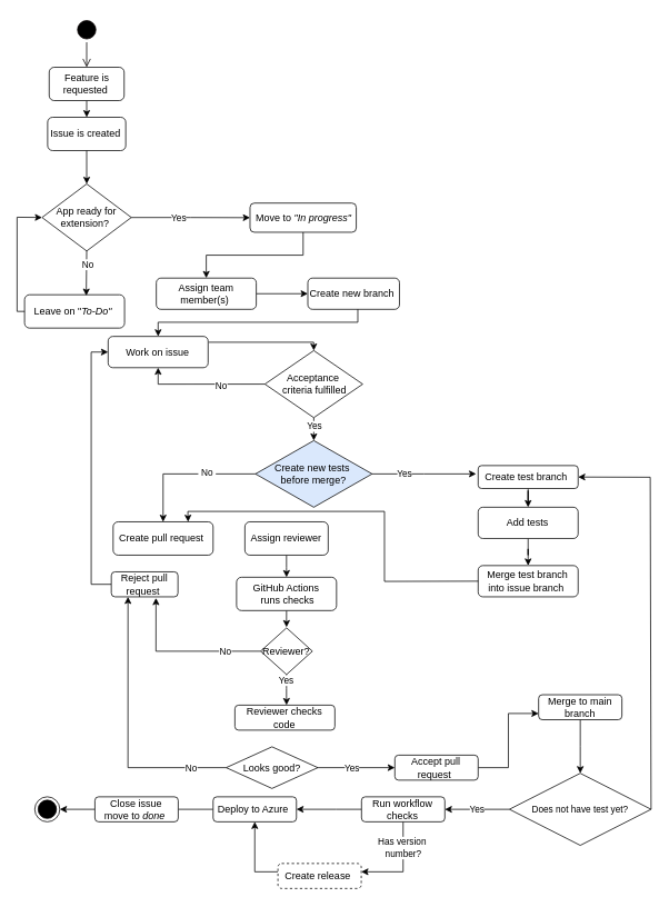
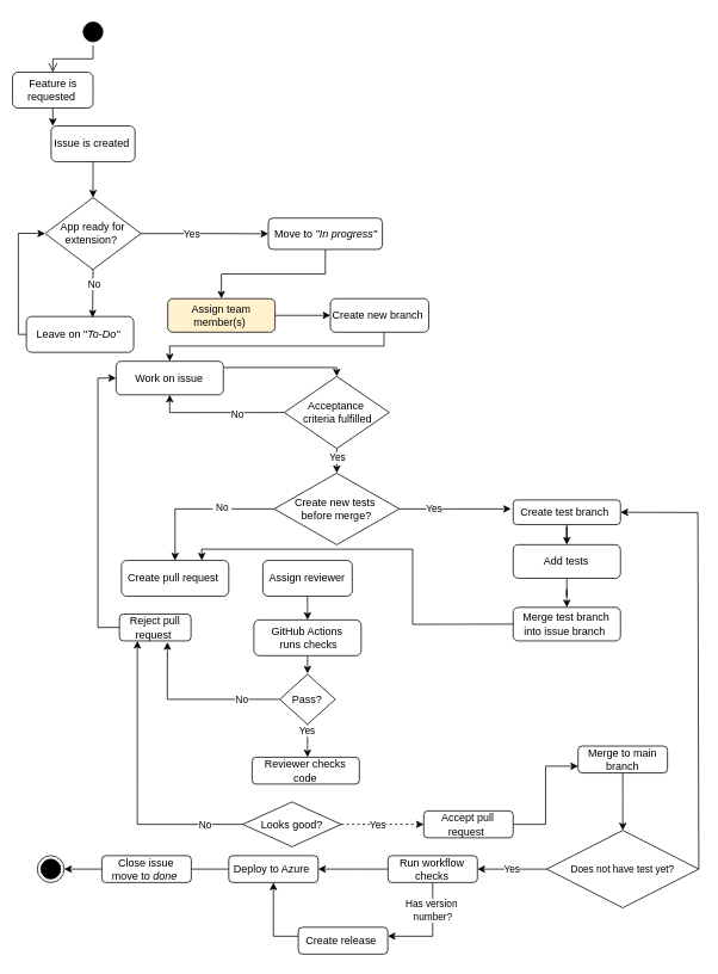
  <mxCell id="0" />
  <mxCell id="1" parent="0" />
  <mxCell id="2" value="" style="ellipse;html=1;shape=startState;fillColor=#000000;strokeColor=#080000;" parent="1" vertex="1"><mxGeometry x="88.56" y="20" width="30" height="30" as="geometry" /></mxCell>
  <mxCell id="3" value="" style="edgeStyle=orthogonalEdgeStyle;html=1;verticalAlign=bottom;endArrow=open;endSize=8;strokeColor=#050000;rounded=0;entryX=0.5;entryY=0;entryDx=0;entryDy=0;" parent="1" source="2" target="5" edge="1"><mxGeometry relative="1" as="geometry"><mxPoint x="103.56" y="90" as="targetPoint" /></mxGeometry></mxCell>
  <mxCell id="4" value="" style="edgeStyle=orthogonalEdgeStyle;rounded=0;orthogonalLoop=1;jettySize=auto;html=1;" parent="1" source="5" target="6" edge="1"><mxGeometry relative="1" as="geometry"><Array as="points"><mxPoint x="103.56" y="150" /><mxPoint x="103.56" y="150" /></Array></mxGeometry></mxCell>
- <mxCell id="5" value="Feature is requested&amp;nbsp;" style="rounded=1;whiteSpace=wrap;html=1;" parent="1" vertex="1"><mxGeometry x="58.56" y="80" width="90" height="40" as="geometry" /></mxCell>
+ <mxCell id="5" value="Feature is requested&amp;nbsp;" style="rounded=1;whiteSpace=wrap;html=1;" parent="1" vertex="1"><mxGeometry x="13.56" y="80" width="90" height="40" as="geometry" /></mxCell>
  <mxCell id="6" value="Issue is created&amp;nbsp;" style="whiteSpace=wrap;html=1;rounded=1;" parent="1" vertex="1"><mxGeometry x="56.69" y="140" width="93.75" height="40" as="geometry" /></mxCell>
  <mxCell id="7" value="Leave on &quot;&lt;i&gt;To-Do&quot;&lt;/i&gt;&amp;nbsp;" style="whiteSpace=wrap;html=1;rounded=1;" parent="1" vertex="1"><mxGeometry x="29" y="353" width="120" height="40" as="geometry" /></mxCell>
  <mxCell id="8" value="" style="edgeStyle=orthogonalEdgeStyle;rounded=0;orthogonalLoop=1;jettySize=auto;html=1;" parent="1" source="9" target="11" edge="1"><mxGeometry relative="1" as="geometry" /></mxCell>
  <mxCell id="9" value="Move to&lt;i&gt;&amp;nbsp;&quot;In progress&quot;&lt;/i&gt;" style="whiteSpace=wrap;html=1;rounded=1;" parent="1" vertex="1"><mxGeometry x="299.62" y="243" width="127.5" height="35" as="geometry" /></mxCell>
  <mxCell id="10" value="" style="edgeStyle=orthogonalEdgeStyle;rounded=0;orthogonalLoop=1;jettySize=auto;html=1;" parent="1" source="11" target="13" edge="1"><mxGeometry relative="1" as="geometry" /></mxCell>
- <mxCell id="11" value="Assign team member(s)&amp;nbsp;" style="whiteSpace=wrap;html=1;rounded=1;" parent="1" vertex="1"><mxGeometry x="187.12" y="333" width="120" height="37.5" as="geometry" /></mxCell>
+ <mxCell id="11" value="Assign team member(s)&amp;nbsp;" style="whiteSpace=wrap;html=1;rounded=1;fillColor=#fff2cc;" parent="1" vertex="1"><mxGeometry x="187.12" y="333" width="120" height="37.5" as="geometry" /></mxCell>
  <mxCell id="12" value="" style="edgeStyle=orthogonalEdgeStyle;rounded=0;orthogonalLoop=1;jettySize=auto;html=1;exitX=0;exitY=1;exitDx=0;exitDy=0;entryX=0.5;entryY=0;entryDx=0;entryDy=0;" parent="1" target="14" edge="1"><mxGeometry relative="1" as="geometry"><mxPoint x="369.31" y="353" as="sourcePoint" /><mxPoint x="210.26" y="393.513" as="targetPoint" /><Array as="points"><mxPoint x="429" y="353" /><mxPoint x="429" y="386" /><mxPoint x="189" y="386" /></Array></mxGeometry></mxCell>
  <mxCell id="13" value="Create new branch&amp;nbsp;" style="whiteSpace=wrap;html=1;rounded=1;" parent="1" vertex="1"><mxGeometry x="369" y="333" width="110" height="37.5" as="geometry" /></mxCell>
  <mxCell id="14" value="Work on issue" style="whiteSpace=wrap;html=1;rounded=1;" parent="1" vertex="1"><mxGeometry x="129.31" y="403" width="120" height="37.5" as="geometry" /></mxCell>
  <mxCell id="15" value="" style="edgeStyle=orthogonalEdgeStyle;rounded=0;orthogonalLoop=1;jettySize=auto;html=1;" parent="1" source="16" target="18" edge="1"><mxGeometry relative="1" as="geometry" /></mxCell>
  <mxCell id="16" value="Create test branch&amp;nbsp;" style="whiteSpace=wrap;html=1;rounded=1;" parent="1" vertex="1"><mxGeometry x="573.44" y="558" width="120" height="27.5" as="geometry" /></mxCell>
  <mxCell id="17" value="" style="edgeStyle=orthogonalEdgeStyle;rounded=0;orthogonalLoop=1;jettySize=auto;html=1;" parent="1" source="18" target="19" edge="1"><mxGeometry relative="1" as="geometry" /></mxCell>
  <mxCell id="18" value="Add tests" style="whiteSpace=wrap;html=1;rounded=1;" parent="1" vertex="1"><mxGeometry x="573.44" y="608" width="120" height="37.5" as="geometry" /></mxCell>
  <mxCell id="19" value="Merge test branch into issue branch&amp;nbsp;" style="whiteSpace=wrap;html=1;rounded=1;" parent="1" vertex="1"><mxGeometry x="573.44" y="678" width="120" height="37.5" as="geometry" /></mxCell>
  <mxCell id="20" style="edgeStyle=orthogonalEdgeStyle;rounded=0;orthogonalLoop=1;jettySize=auto;html=1;exitX=0.5;exitY=1;exitDx=0;exitDy=0;" parent="1" source="21" edge="1" target="50"><mxGeometry relative="1" as="geometry"><mxPoint x="343.44" y="745.5" as="targetPoint" /></mxGeometry></mxCell>
  <mxCell id="21" value="GitHub Actions&lt;div&gt;&amp;nbsp;runs checks&lt;/div&gt;" style="whiteSpace=wrap;html=1;rounded=1;" parent="1" vertex="1"><mxGeometry x="283.44" y="692" width="120" height="40" as="geometry" /></mxCell>
  <mxCell id="22" value="" style="edgeStyle=orthogonalEdgeStyle;rounded=0;orthogonalLoop=1;jettySize=auto;html=1;exitX=0;exitY=0.5;exitDx=0;exitDy=0;" parent="1" source="63" target="24" edge="1"><mxGeometry relative="1" as="geometry"><mxPoint x="341.56" y="555.5" as="sourcePoint" /></mxGeometry></mxCell>
  <mxCell id="23" value="&amp;nbsp;No&amp;nbsp;" style="edgeLabel;html=1;align=center;verticalAlign=middle;resizable=0;points=[];" parent="22" vertex="1" connectable="0"><mxGeometry x="-0.297" y="-2" relative="1" as="geometry"><mxPoint as="offset" /></mxGeometry></mxCell>
  <mxCell id="24" value="Create pull request&amp;nbsp;" style="whiteSpace=wrap;html=1;rounded=1;" parent="1" vertex="1"><mxGeometry x="135.32" y="625.5" width="120" height="40" as="geometry" /></mxCell>
  <mxCell id="25" style="edgeStyle=orthogonalEdgeStyle;rounded=0;orthogonalLoop=1;jettySize=auto;html=1;" edge="1" parent="1" source="26" target="21"><mxGeometry relative="1" as="geometry"><Array as="points"><mxPoint x="343" y="680" /><mxPoint x="343" y="680" /></Array></mxGeometry></mxCell>
  <mxCell id="26" value="Assign reviewer" style="whiteSpace=wrap;html=1;rounded=1;" parent="1" vertex="1"><mxGeometry x="293.44" y="625.5" width="100" height="40" as="geometry" /></mxCell>
  <mxCell id="27" value="Yes" style="edgeStyle=orthogonalEdgeStyle;rounded=0;orthogonalLoop=1;jettySize=auto;html=1;" parent="1" source="50" target="30" edge="1"><mxGeometry x="-0.632" relative="1" as="geometry"><mxPoint x="343.44" y="775.5" as="sourcePoint" /><Array as="points"><mxPoint x="343.13" y="825.5" /><mxPoint x="343.13" y="825.5" /></Array><mxPoint as="offset" /></mxGeometry></mxCell>
  <mxCell id="28" style="edgeStyle=orthogonalEdgeStyle;rounded=0;orthogonalLoop=1;jettySize=auto;html=1;entryX=0;entryY=0.5;entryDx=0;entryDy=0;" edge="1" parent="1" source="29" target="14"><mxGeometry relative="1" as="geometry"><Array as="points"><mxPoint x="109" y="700" /><mxPoint x="109" y="422" /></Array></mxGeometry></mxCell>
  <mxCell id="29" value="Reject pull request&amp;nbsp;" style="rounded=1;whiteSpace=wrap;html=1;" parent="1" vertex="1"><mxGeometry x="133.13" y="685.5" width="80" height="30" as="geometry" /></mxCell>
  <mxCell id="30" value="Reviewer checks code" style="whiteSpace=wrap;html=1;rounded=1;" parent="1" vertex="1"><mxGeometry x="281.44" y="845.5" width="120" height="30" as="geometry" /></mxCell>
  <mxCell id="31" style="edgeStyle=orthogonalEdgeStyle;rounded=0;orthogonalLoop=1;jettySize=auto;html=1;entryX=0;entryY=0.75;entryDx=0;entryDy=0;" edge="1" parent="1" source="32" target="35"><mxGeometry relative="1" as="geometry"><mxPoint x="551" y="843" as="targetPoint" /></mxGeometry></mxCell>
  <mxCell id="32" value="Accept pull request&amp;nbsp;" style="whiteSpace=wrap;html=1;rounded=1;" parent="1" vertex="1"><mxGeometry x="473.44" y="905.5" width="100" height="30" as="geometry" /></mxCell>
  <mxCell id="33" value="Yes" style="edgeStyle=orthogonalEdgeStyle;rounded=0;orthogonalLoop=1;jettySize=auto;html=1;" parent="1" target="39" edge="1"><mxGeometry x="0.007" relative="1" as="geometry"><Array as="points"><mxPoint x="611" y="970" /><mxPoint x="611" y="970" /></Array><mxPoint x="611.058" y="970.529" as="sourcePoint" /><mxPoint as="offset" /></mxGeometry></mxCell>
  <mxCell id="34" style="edgeStyle=orthogonalEdgeStyle;rounded=0;orthogonalLoop=1;jettySize=auto;html=1;entryX=0.5;entryY=0;entryDx=0;entryDy=0;" edge="1" parent="1" source="35"><mxGeometry relative="1" as="geometry"><mxPoint x="696" y="927.25" as="targetPoint" /></mxGeometry></mxCell>
  <mxCell id="35" value="Merge to main branch" style="whiteSpace=wrap;html=1;rounded=1;" parent="1" vertex="1"><mxGeometry x="646" y="833" width="100" height="30" as="geometry" /></mxCell>
  <mxCell id="36" value="" style="edgeStyle=orthogonalEdgeStyle;rounded=0;orthogonalLoop=1;jettySize=auto;html=1;" parent="1" source="39" target="41" edge="1"><mxGeometry relative="1" as="geometry"><Array as="points"><mxPoint x="403.13" y="970.5" /><mxPoint x="403.13" y="970.5" /></Array></mxGeometry></mxCell>
  <mxCell id="37" value="" style="edgeStyle=orthogonalEdgeStyle;rounded=0;orthogonalLoop=1;jettySize=auto;html=1;" parent="1" source="39" target="43" edge="1"><mxGeometry relative="1" as="geometry"><Array as="points"><mxPoint x="483.44" y="1045.5" /></Array></mxGeometry></mxCell>
  <mxCell id="38" value="Has version&lt;div&gt;&amp;nbsp;number?&lt;/div&gt;" style="edgeLabel;html=1;align=center;verticalAlign=middle;resizable=0;points=[];" parent="37" vertex="1" connectable="0"><mxGeometry x="-0.76" y="-1" relative="1" as="geometry"><mxPoint x="-1" y="18" as="offset" /></mxGeometry></mxCell>
  <mxCell id="39" value="Run workflow checks" style="whiteSpace=wrap;html=1;rounded=1;" parent="1" vertex="1"><mxGeometry x="433.44" y="955.5" width="100" height="30" as="geometry" /></mxCell>
  <mxCell id="40" value="" style="edgeStyle=orthogonalEdgeStyle;rounded=0;orthogonalLoop=1;jettySize=auto;html=1;endArrow=none;" parent="1" source="41" target="46" edge="1"><mxGeometry relative="1" as="geometry" /></mxCell>
  <mxCell id="41" value="Deploy to Azure&amp;nbsp;" style="whiteSpace=wrap;html=1;rounded=1;" parent="1" vertex="1"><mxGeometry x="255.32" y="955.5" width="100" height="30" as="geometry" /></mxCell>
  <mxCell id="42" style="edgeStyle=orthogonalEdgeStyle;rounded=0;orthogonalLoop=1;jettySize=auto;html=1;entryX=0.5;entryY=1;entryDx=0;entryDy=0;" parent="1" source="43" target="41" edge="1"><mxGeometry relative="1" as="geometry"><Array as="points"><mxPoint x="305.13" y="1045.5" /></Array></mxGeometry></mxCell>
- <mxCell id="43" value="Create release&amp;nbsp;" style="whiteSpace=wrap;html=1;rounded=1;dashed=1;" parent="1" vertex="1"><mxGeometry x="333.13" y="1035.5" width="100" height="30" as="geometry" /></mxCell>
+ <mxCell id="43" value="Create release&amp;nbsp;" style="whiteSpace=wrap;html=1;rounded=1;" parent="1" vertex="1"><mxGeometry x="333.13" y="1035.5" width="100" height="30" as="geometry" /></mxCell>
  <mxCell id="44" value="" style="ellipse;html=1;shape=endState;fillColor=#000000;strokeColor=#030000;" parent="1" vertex="1"><mxGeometry x="41.26" y="955.5" width="30" height="30" as="geometry" /></mxCell>
  <mxCell id="45" style="edgeStyle=orthogonalEdgeStyle;rounded=0;orthogonalLoop=1;jettySize=auto;html=1;entryX=1;entryY=0.5;entryDx=0;entryDy=0;" parent="1" source="46" target="44" edge="1"><mxGeometry relative="1" as="geometry" /></mxCell>
  <mxCell id="46" value="Close issue&lt;div&gt;move to &lt;i&gt;done&lt;/i&gt;&amp;nbsp;&lt;/div&gt;" style="whiteSpace=wrap;html=1;rounded=1;" parent="1" vertex="1"><mxGeometry x="113.44" y="955.5" width="100" height="30" as="geometry" /></mxCell>
  <mxCell id="47" style="edgeStyle=orthogonalEdgeStyle;rounded=0;orthogonalLoop=1;jettySize=auto;html=1;entryX=0.5;entryY=1;entryDx=0;entryDy=0;exitX=0;exitY=0.5;exitDx=0;exitDy=0;" edge="1" parent="1" source="73" target="14"><mxGeometry relative="1" as="geometry"><mxPoint x="337.973" y="480.875" as="sourcePoint" /><mxPoint x="150.48" y="441" as="targetPoint" /><Array as="points"><mxPoint x="189" y="460" /></Array></mxGeometry></mxCell>
  <mxCell id="48" value="No" style="edgeLabel;html=1;align=center;verticalAlign=middle;resizable=0;points=[];" vertex="1" connectable="0" parent="47"><mxGeometry x="-0.051" y="3" relative="1" as="geometry"><mxPoint x="17" y="-2" as="offset" /></mxGeometry></mxCell>
  <mxCell id="49" value="" style="edgeStyle=orthogonalEdgeStyle;rounded=0;orthogonalLoop=1;jettySize=auto;html=1;" parent="1" target="50" edge="1"><mxGeometry relative="1" as="geometry"><mxPoint x="343.44" y="775.5" as="sourcePoint" /><mxPoint x="343.13" y="835.5" as="targetPoint" /></mxGeometry></mxCell>
- <mxCell id="50" value="Reviewer?" style="rhombus;whiteSpace=wrap;html=1;" parent="1" vertex="1"><mxGeometry x="312.34" y="752.75" width="62.19" height="56" as="geometry" /></mxCell>
+ <mxCell id="50" value="Pass?" style="rhombus;whiteSpace=wrap;html=1;" parent="1" vertex="1"><mxGeometry x="312.34" y="752.75" width="62.19" height="56" as="geometry" /></mxCell>
  <mxCell id="51" style="edgeStyle=orthogonalEdgeStyle;rounded=0;orthogonalLoop=1;jettySize=auto;html=1;entryX=0.67;entryY=1.048;entryDx=0;entryDy=0;entryPerimeter=0;" parent="1" source="50" target="29" edge="1"><mxGeometry relative="1" as="geometry" /></mxCell>
  <mxCell id="52" value="No" style="edgeLabel;html=1;align=center;verticalAlign=middle;resizable=0;points=[];" vertex="1" connectable="0" parent="51"><mxGeometry x="-0.543" y="1" relative="1" as="geometry"><mxPoint as="offset" /></mxGeometry></mxCell>
  <mxCell id="53" style="edgeStyle=orthogonalEdgeStyle;rounded=0;orthogonalLoop=1;jettySize=auto;html=1;entryX=0.25;entryY=1;entryDx=0;entryDy=0;" edge="1" parent="1" source="57" target="29"><mxGeometry relative="1" as="geometry" /></mxCell>
  <mxCell id="54" value="No" style="edgeLabel;html=1;align=center;verticalAlign=middle;resizable=0;points=[];" vertex="1" connectable="0" parent="53"><mxGeometry x="-0.734" y="-1" relative="1" as="geometry"><mxPoint y="1" as="offset" /></mxGeometry></mxCell>
- <mxCell id="55" style="edgeStyle=orthogonalEdgeStyle;rounded=0;orthogonalLoop=1;jettySize=auto;html=1;entryX=0;entryY=0.5;entryDx=0;entryDy=0;" edge="1" parent="1" source="57" target="32"><mxGeometry relative="1" as="geometry" /></mxCell>
+ <mxCell id="55" style="edgeStyle=orthogonalEdgeStyle;rounded=0;orthogonalLoop=1;jettySize=auto;html=1;entryX=0;entryY=0.5;entryDx=0;entryDy=0;dashed=1;" edge="1" parent="1" source="57" target="32"><mxGeometry relative="1" as="geometry" /></mxCell>
  <mxCell id="56" value="Yes" style="edgeLabel;html=1;align=center;verticalAlign=middle;resizable=0;points=[];" vertex="1" connectable="0" parent="55"><mxGeometry x="-0.178" y="-3" relative="1" as="geometry"><mxPoint x="2" y="-3" as="offset" /></mxGeometry></mxCell>
  <mxCell id="57" value="Looks good?" style="rhombus;whiteSpace=wrap;html=1;" parent="1" vertex="1"><mxGeometry x="271" y="895.5" width="110" height="50" as="geometry" /></mxCell>
  <mxCell id="58" style="edgeStyle=orthogonalEdgeStyle;rounded=0;orthogonalLoop=1;jettySize=auto;html=1;entryX=0;entryY=0.5;entryDx=0;entryDy=0;" edge="1" parent="1" source="60" target="9"><mxGeometry relative="1" as="geometry" /></mxCell>
  <mxCell id="59" value="Yes" style="edgeLabel;html=1;align=center;verticalAlign=middle;resizable=0;points=[];" vertex="1" connectable="0" parent="58"><mxGeometry x="-0.147" y="-2" relative="1" as="geometry"><mxPoint x="-5" y="-2" as="offset" /></mxGeometry></mxCell>
  <mxCell id="60" value="App ready for extension?&amp;nbsp;" style="rhombus;whiteSpace=wrap;html=1;" vertex="1" parent="1"><mxGeometry x="50" y="220" width="107.13" height="80.5" as="geometry" /></mxCell>
  <mxCell id="61" style="edgeStyle=orthogonalEdgeStyle;rounded=0;orthogonalLoop=1;jettySize=auto;html=1;" edge="1" parent="1" source="63"><mxGeometry relative="1" as="geometry"><mxPoint x="571" y="568" as="targetPoint" /></mxGeometry></mxCell>
  <mxCell id="62" value="Yes" style="edgeLabel;html=1;align=center;verticalAlign=middle;resizable=0;points=[];" vertex="1" connectable="0" parent="61"><mxGeometry x="-0.396" y="1" relative="1" as="geometry"><mxPoint as="offset" /></mxGeometry></mxCell>
- <mxCell id="63" value="Create new tests&amp;nbsp;&lt;div&gt;before merge?&lt;/div&gt;" style="rhombus;whiteSpace=wrap;html=1;fillColor=#dae8fc;" vertex="1" parent="1"><mxGeometry x="306.15" y="528" width="140" height="80" as="geometry" /></mxCell>
+ <mxCell id="63" value="Create new tests&amp;nbsp;&lt;div&gt;before merge?&lt;/div&gt;" style="rhombus;whiteSpace=wrap;html=1;" vertex="1" parent="1"><mxGeometry x="306.15" y="528" width="140" height="80" as="geometry" /></mxCell>
  <mxCell id="64" value="&lt;span style=&quot;font-size: 11px; white-space: nowrap; background-color: rgb(255, 255, 255);&quot;&gt;Does not have test yet?&lt;/span&gt;" style="rhombus;whiteSpace=wrap;html=1;" vertex="1" parent="1"><mxGeometry x="611" y="927.25" width="170" height="86.5" as="geometry" /></mxCell>
  <mxCell id="65" value="" style="endArrow=classic;html=1;rounded=0;entryX=0.75;entryY=0;entryDx=0;entryDy=0;exitX=0;exitY=0.5;exitDx=0;exitDy=0;" edge="1" parent="1" source="19" target="24"><mxGeometry width="50" height="50" relative="1" as="geometry"><mxPoint x="431" y="783" as="sourcePoint" /><mxPoint x="481" y="733" as="targetPoint" /><Array as="points"><mxPoint x="461" y="697" /><mxPoint x="461" y="613" /><mxPoint x="225" y="613" /></Array></mxGeometry></mxCell>
  <mxCell id="66" value="" style="endArrow=classic;html=1;rounded=0;exitX=0.5;exitY=1;exitDx=0;exitDy=0;entryX=0.5;entryY=0;entryDx=0;entryDy=0;" edge="1" parent="1" source="6" target="60"><mxGeometry width="50" height="50" relative="1" as="geometry"><mxPoint x="160" y="290" as="sourcePoint" /><mxPoint x="210" y="240" as="targetPoint" /></mxGeometry></mxCell>
  <mxCell id="67" value="" style="endArrow=classic;html=1;rounded=0;entryX=0.617;entryY=0.028;entryDx=0;entryDy=0;exitX=0.5;exitY=1;exitDx=0;exitDy=0;entryPerimeter=0;" edge="1" parent="1" source="60" target="7"><mxGeometry width="50" height="50" relative="1" as="geometry"><mxPoint x="240" y="350" as="sourcePoint" /><mxPoint x="290" y="300" as="targetPoint" /></mxGeometry></mxCell>
  <mxCell id="68" value="No" style="edgeLabel;html=1;align=center;verticalAlign=middle;resizable=0;points=[];" vertex="1" connectable="0" parent="67"><mxGeometry x="-0.389" y="1" relative="1" as="geometry"><mxPoint as="offset" /></mxGeometry></mxCell>
  <mxCell id="69" value="" style="endArrow=classic;html=1;rounded=0;exitX=0;exitY=0.5;exitDx=0;exitDy=0;entryX=0;entryY=0.5;entryDx=0;entryDy=0;" edge="1" parent="1" source="7" target="60"><mxGeometry width="50" height="50" relative="1" as="geometry"><mxPoint x="240" y="350" as="sourcePoint" /><mxPoint x="290" y="300" as="targetPoint" /><Array as="points"><mxPoint x="20" y="373" /><mxPoint x="20" y="260" /></Array></mxGeometry></mxCell>
  <mxCell id="70" value="" style="endArrow=classic;html=1;rounded=0;exitX=1;exitY=0.5;exitDx=0;exitDy=0;entryX=1;entryY=0.5;entryDx=0;entryDy=0;" edge="1" parent="1" source="64" target="16"><mxGeometry width="50" height="50" relative="1" as="geometry"><mxPoint x="790" y="782" as="sourcePoint" /><mxPoint x="840" y="732" as="targetPoint" /><Array as="points"><mxPoint x="780" y="572" /></Array></mxGeometry></mxCell>
  <mxCell id="71" value="" style="endArrow=classic;html=1;rounded=0;exitX=0.5;exitY=1;exitDx=0;exitDy=0;entryX=0.5;entryY=0;entryDx=0;entryDy=0;" edge="1" parent="1" source="73" target="63"><mxGeometry width="50" height="50" relative="1" as="geometry"><mxPoint x="377.595" y="493" as="sourcePoint" /><mxPoint x="360" y="500" as="targetPoint" /></mxGeometry></mxCell>
  <mxCell id="72" value="Yes" style="edgeLabel;html=1;align=center;verticalAlign=middle;resizable=0;points=[];" vertex="1" connectable="0" parent="71"><mxGeometry x="-0.07" relative="1" as="geometry"><mxPoint y="-3" as="offset" /></mxGeometry></mxCell>
  <mxCell id="73" value="Acceptance&lt;div&gt;&amp;nbsp; criteria fulfilled&amp;nbsp;&lt;/div&gt;" style="rhombus;whiteSpace=wrap;html=1;" vertex="1" parent="1"><mxGeometry x="317.45" y="420" width="117.41" height="80.5" as="geometry" /></mxCell>
  <mxCell id="74" value="" style="endArrow=classic;html=1;rounded=0;entryX=0.5;entryY=0;entryDx=0;entryDy=0;endSize=6;" edge="1" parent="1" target="73"><mxGeometry width="50" height="50" relative="1" as="geometry"><mxPoint x="250" y="410" as="sourcePoint" /><mxPoint x="380" y="410" as="targetPoint" /><Array as="points"><mxPoint x="376" y="410" /></Array></mxGeometry></mxCell>
